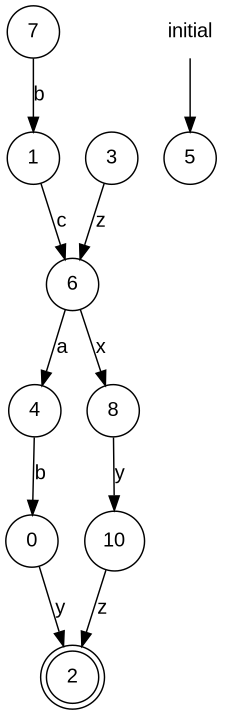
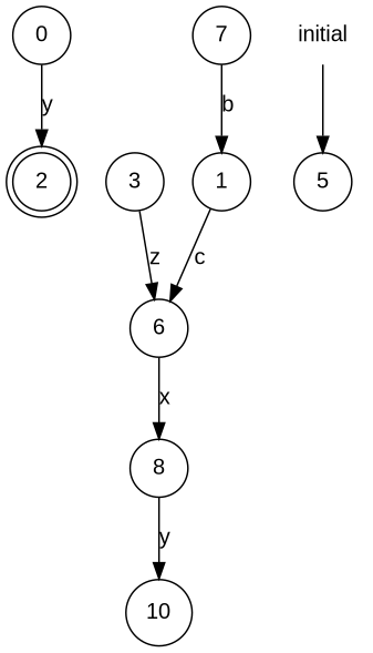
  digraph {
    fontname="Liberation Sans"
    rankdir=TB
    node [fontname="Liberation Sans" shape=circle]
    edge [fontname="Liberation Sans"]
    2 [shape=doublecircle]
    0
    1
    6
-   4
    8
    10
    3
    7
    initial [shape=plaintext]
    5
    0 -> 2 [label=y]
    1 -> 6 [label=c]
-   6 -> 4 [label=a]
    6 -> 8 [label=x]
-   4 -> 0 [label=b]
    8 -> 10 [label=y]
-   10 -> 2 [label=z]
    3 -> 6 [label=z]
    7 -> 1 [label=b]
    initial -> 5
  }
